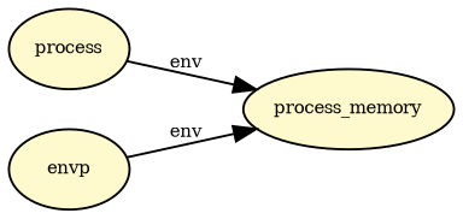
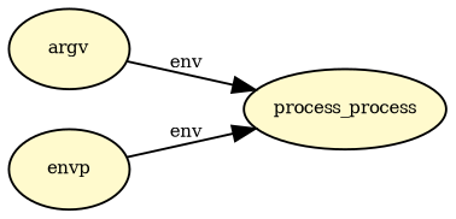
  digraph {
    rankdir=LR
    node [fillcolor="#fffacd" fontsize=8 shape=ellipse style=filled]
    edge [fontsize=8]
-   n1 [label=process]
-   n2 [label=process_memory]
+   n1 [label=argv]
+   n2 [label=process_process]
    n3 [label=envp]
    n1 -> n2 [label=env]
    n3 -> n2 [label=env]
  }
